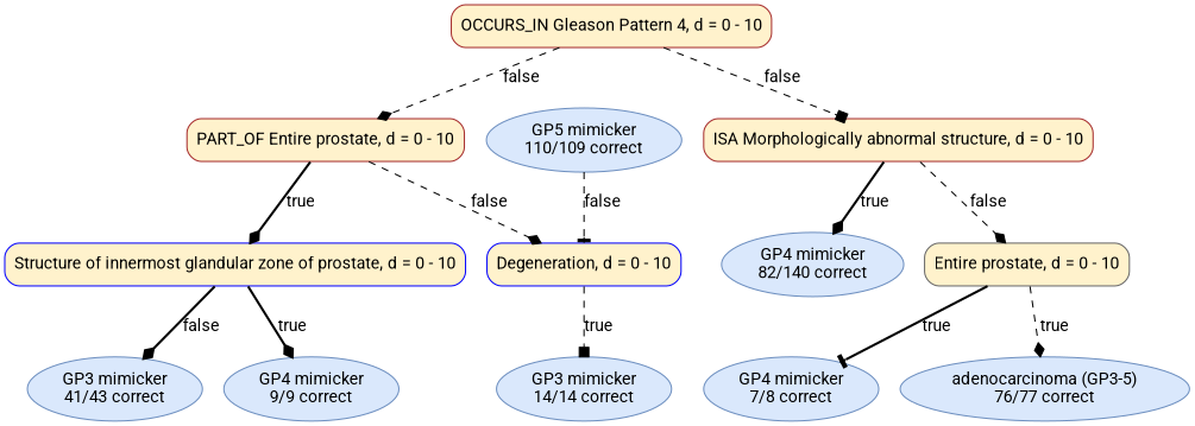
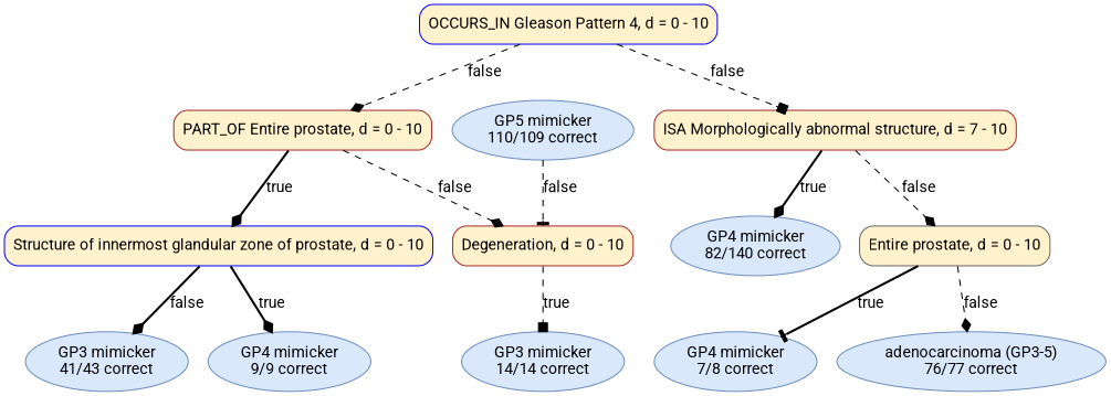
  digraph {
    fontname=Roboto
    node [color="#6C8EBF" fillcolor="#DAE8FC" fontname=Roboto shape=ellipse style="rounded,filled"]
    edge [arrowhead=diamond fontname=Roboto style=dashed]
-   n1 [color=brown fillcolor="#FFF2CC" label="OCCURS_IN Gleason Pattern 4, d = 0 - 10" shape=box]
+   n1 [color=blue fillcolor="#FFF2CC" label="OCCURS_IN Gleason Pattern 4, d = 0 - 10" shape=box]
    n2 [color=brown fillcolor="#FFF2CC" label="PART_OF Entire prostate, d = 0 - 10" shape=box]
-   n3 [color=brown fillcolor="#FFF2CC" label="ISA Morphologically abnormal structure, d = 0 - 10" shape=box]
-   n4 [color=blue fillcolor="#FFF2CC" label="Degeneration, d = 0 - 10" shape=box]
+   n3 [color=brown fillcolor="#FFF2CC" label="ISA Morphologically abnormal structure, d = 7 - 10" shape=box]
+   n4 [color=brown fillcolor="#FFF2CC" label="Degeneration, d = 0 - 10" shape=box]
    n5 [color=blue fillcolor="#FFF2CC" label="Structure of innermost glandular zone of prostate, d = 0 - 10" shape=box]
    n6 [color=gray40 fillcolor="#FFF2CC" label="Entire prostate, d = 0 - 10" shape=box]
    n7 [label=<GP4 mimicker<br/>82/140 correct>]
    n8 [label=<GP3 mimicker<br/>14/14 correct>]
    n9 [label=<GP3 mimicker<br/>41/43 correct>]
    n10 [label=<GP4 mimicker<br/>9/9 correct>]
    n11 [label=<GP5 mimicker<br/>110/109 correct>]
    n12 [label=<adenocarcinoma (GP3-5)<br/>76/77 correct>]
    n13 [label=<GP4 mimicker<br/>7/8 correct>]
    n1 -> n2 [label=false]
    n1 -> n3 [arrowhead=box label=false]
    n2 -> n4 [label=false]
    n2 -> n5 [label=true style=bold]
    n3 -> n6 [label=false]
    n3 -> n7 [label=true style=bold]
    n4 -> n8 [arrowhead=box label=true]
    n5 -> n9 [label=false style=bold]
    n5 -> n10 [label=true style=bold]
-   n6 -> n12 [label=true]
+   n6 -> n12 [label=false]
    n6 -> n13 [arrowhead=tee label=true style=bold]
    n11 -> n4 [arrowhead=tee label=false]
  }
